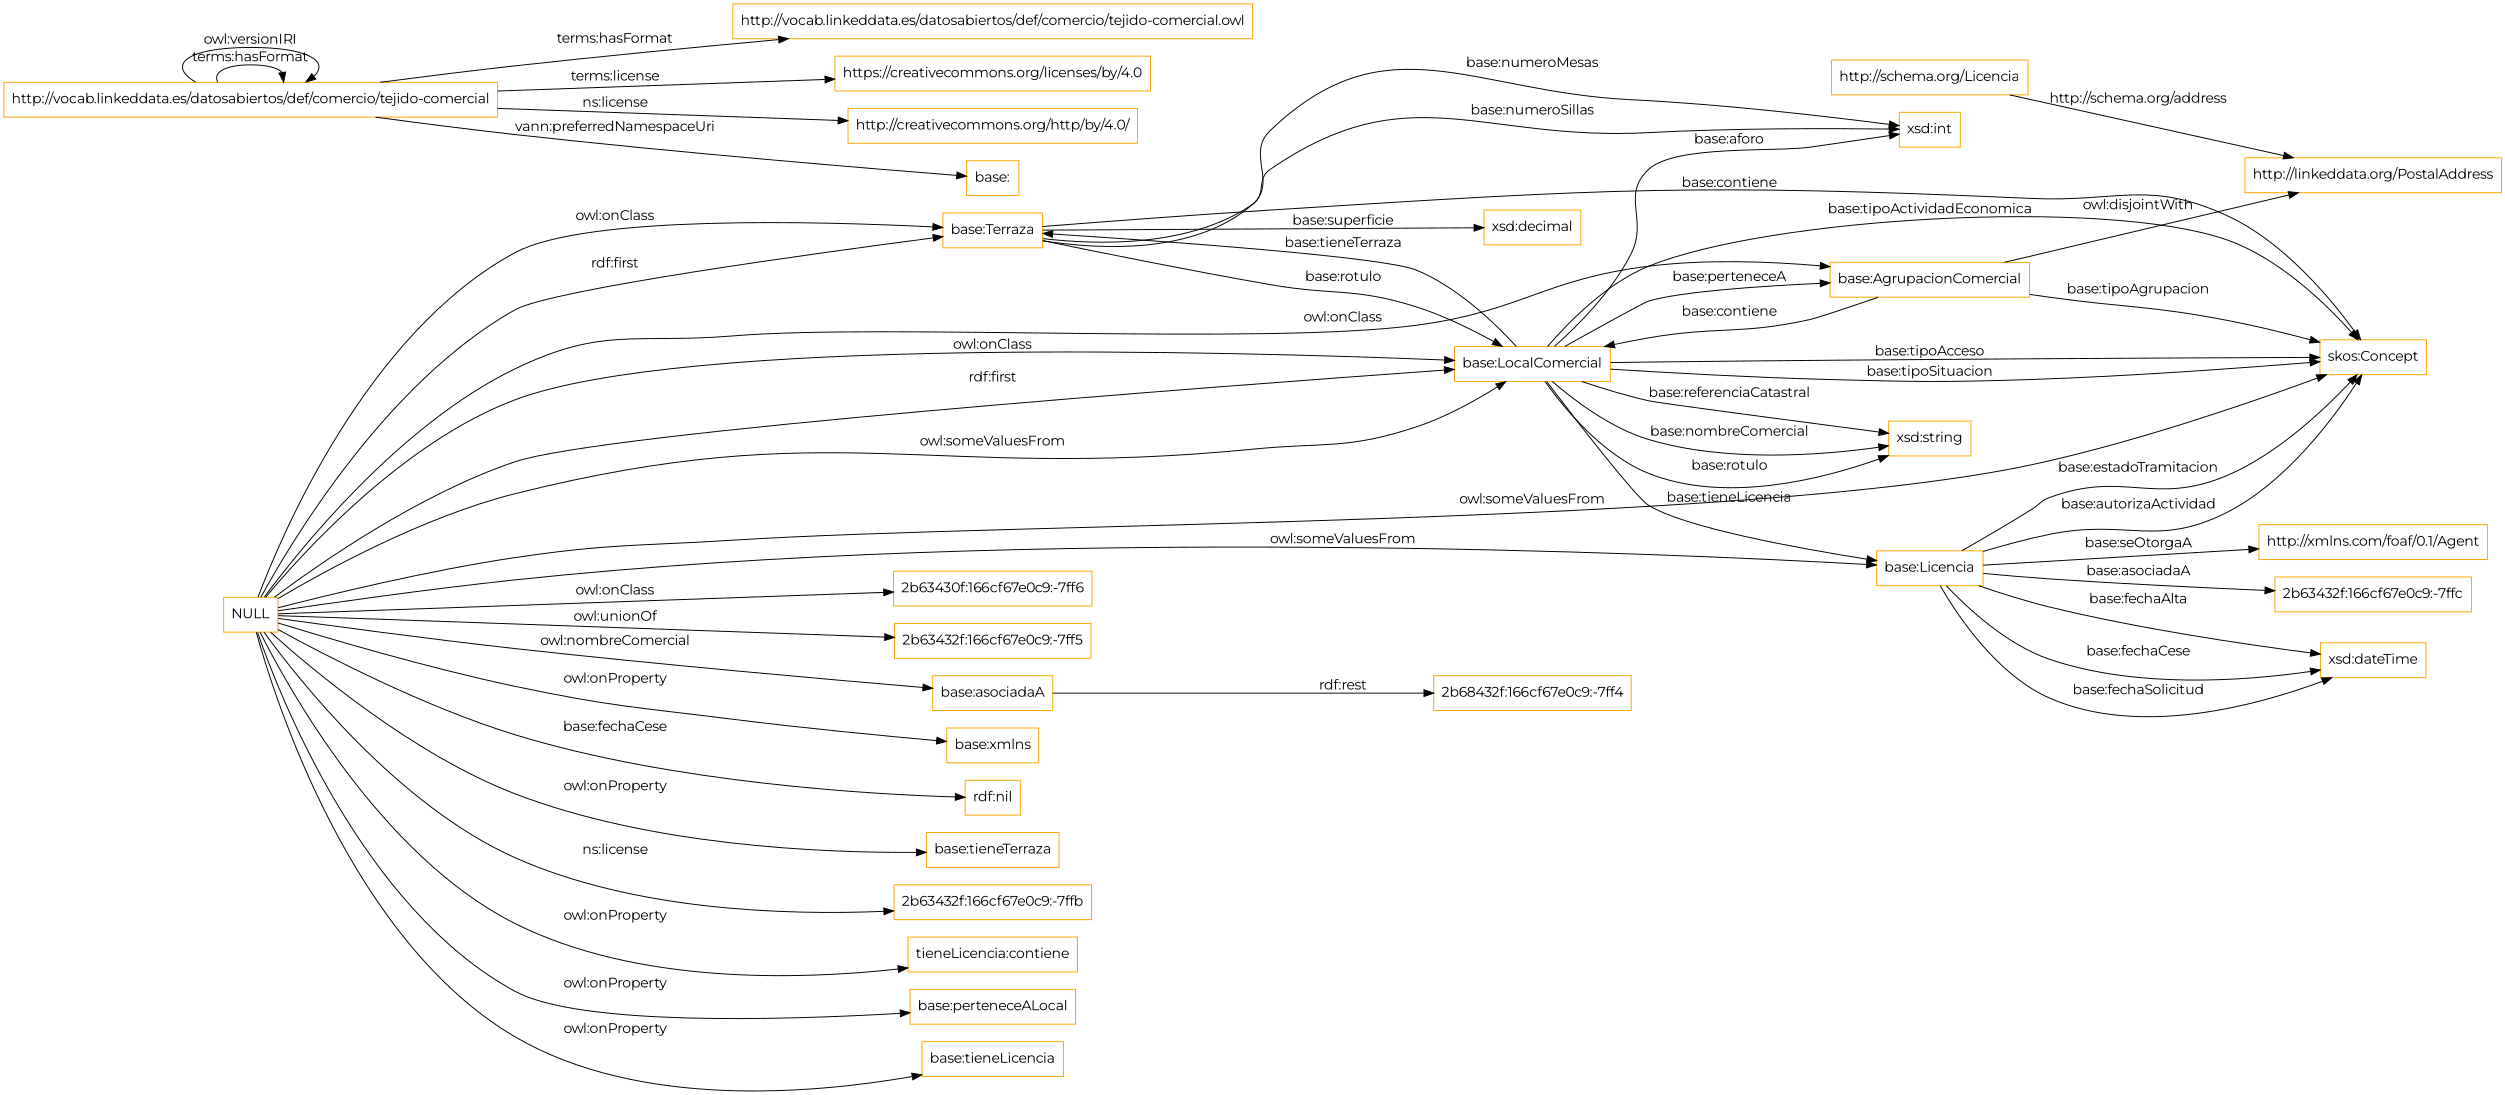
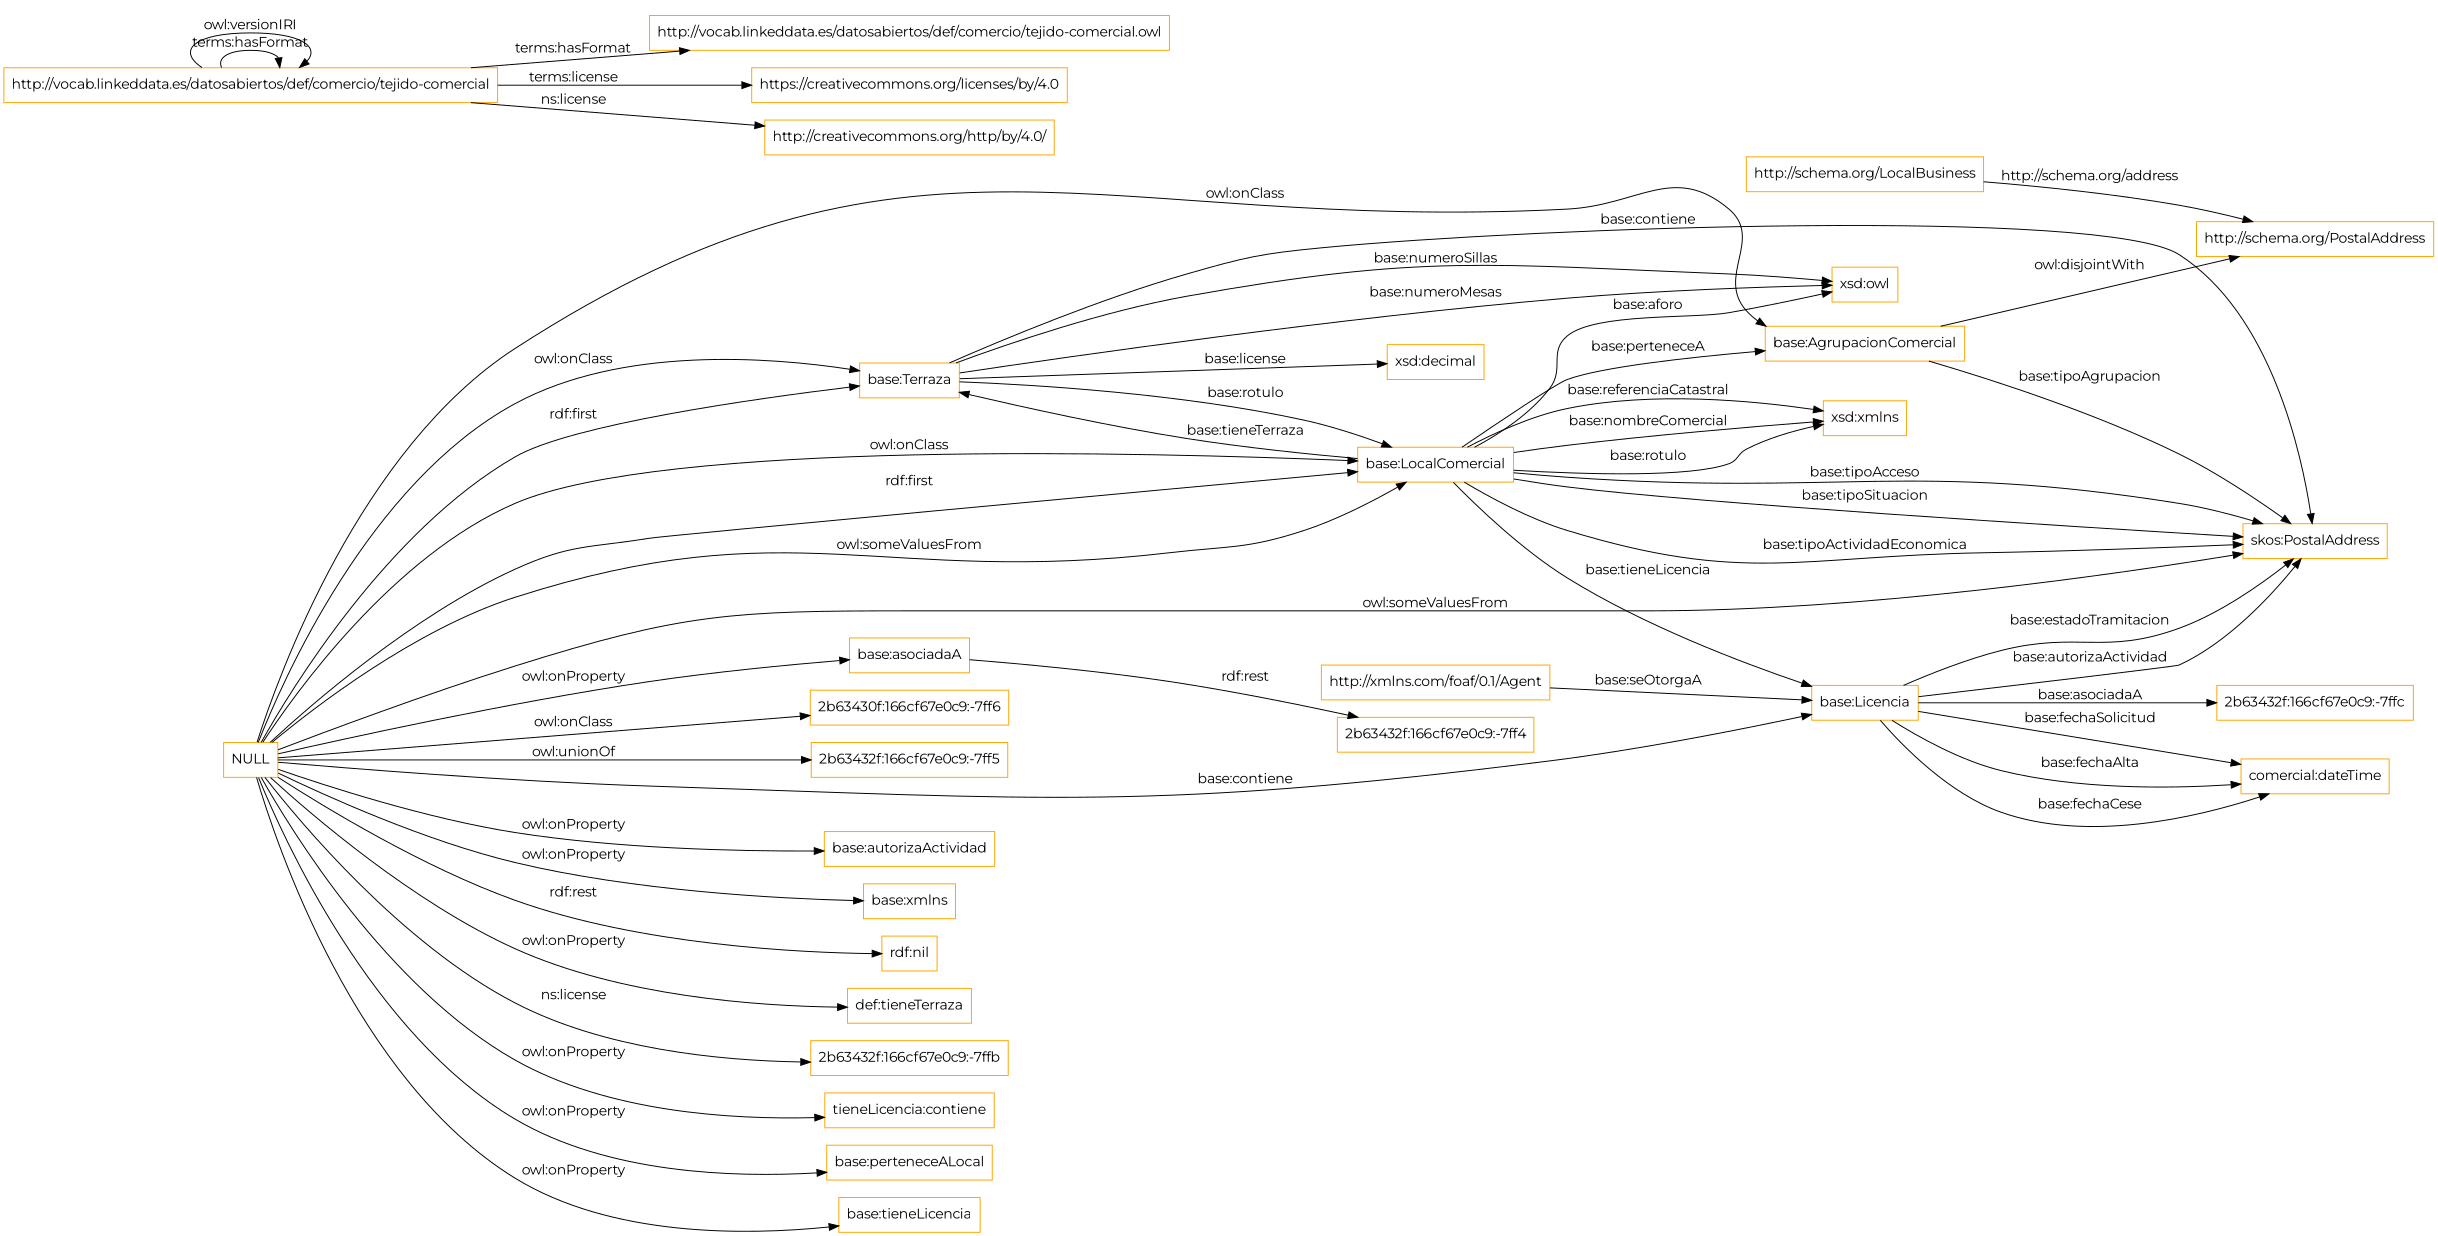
  digraph {
    fontname=Montserrat
    rankdir=LR
    node [color=orange fontname=Montserrat shape=rectangle]
    edge [fontname=Montserrat]
    "base:Terraza"
-   "skos:Concept"
+   "skos:Concept" [label="skos:PostalAddress"]
    "base:LocalComercial"
    "xsd:decimal"
-   "xsd:int"
+   "xsd:int" [label="xsd:owl"]
    "base:AgrupacionComercial"
    "base:Licencia"
-   "xsd:string"
-   "http://schema.org/PostalAddress" [label="http://linkeddata.org/PostalAddress"]
-   "http://schema.org/LocalBusiness" [label="http://schema.org/Licencia"]
+   "xsd:string" [label="xsd:xmlns"]
+   "http://schema.org/PostalAddress"
+   "http://schema.org/LocalBusiness"
    "http://xmlns.com/foaf/0.1/Agent"
    "2b63432f:166cf67e0c9:-7ffc"
-   "xsd:dateTime"
+   "xsd:dateTime" [label="comercial:dateTime"]
    NULL
    n15 [label="2b63430f:166cf67e0c9:-7ff6"]
    "2b63432f:166cf67e0c9:-7ff5"
    "base:asociadaA"
+   "base:autorizaActividad"
    n19 [label="base:xmlns"]
    "rdf:nil"
-   "base:tieneTerraza"
+   "base:tieneTerraza" [label="def:tieneTerraza"]
    "2b63432f:166cf67e0c9:-7ffb"
    n23 [label="tieneLicencia:contiene"]
    "base:perteneceALocal"
    "base:tieneLicencia"
-   "2b63432f:166cf67e0c9:-7ff4" [label="2b68432f:166cf67e0c9:-7ff4"]
+   "2b63432f:166cf67e0c9:-7ff4"
    "http://vocab.linkeddata.es/datosabiertos/def/comercio/tejido-comercial"
    "http://vocab.linkeddata.es/datosabiertos/def/comercio/tejido-comercial.owl"
    "https://creativecommons.org/licenses/by/4.0"
    n30 [label="http://creativecommons.org/http/by/4.0/"]
-   "base:"
    "base:Terraza" -> "skos:Concept" [label="base:contiene"]
    "base:Terraza" -> "base:LocalComercial" [label="base:rotulo"]
-   "base:Terraza" -> "xsd:decimal" [label="base:superficie"]
+   "base:Terraza" -> "xsd:decimal" [label="base:license"]
    "base:Terraza" -> "xsd:int" [label="base:numeroSillas"]
    "base:Terraza" -> "xsd:int" [label="base:numeroMesas"]
    "base:LocalComercial" -> "base:Terraza" [label="base:tieneTerraza"]
    "base:LocalComercial" -> "skos:Concept" [label="base:tipoActividadEconomica"]
    "base:LocalComercial" -> "skos:Concept" [label="base:tipoAcceso"]
    "base:LocalComercial" -> "skos:Concept" [label="base:tipoSituacion"]
    "base:LocalComercial" -> "xsd:int" [label="base:aforo"]
    "base:LocalComercial" -> "base:AgrupacionComercial" [label="base:perteneceA"]
    "base:LocalComercial" -> "base:Licencia" [label="base:tieneLicencia"]
    "base:LocalComercial" -> "xsd:string" [label="base:referenciaCatastral"]
    "base:LocalComercial" -> "xsd:string" [label="base:nombreComercial"]
    "base:LocalComercial" -> "xsd:string" [label="base:rotulo"]
    "base:AgrupacionComercial" -> "skos:Concept" [label="base:tipoAgrupacion"]
-   "base:AgrupacionComercial" -> "base:LocalComercial" [label="base:contiene"]
    "base:AgrupacionComercial" -> "http://schema.org/PostalAddress" [label="owl:disjointWith"]
    "base:Licencia" -> "skos:Concept" [label="base:autorizaActividad"]
    "base:Licencia" -> "skos:Concept" [label="base:estadoTramitacion"]
-   "base:Licencia" -> "http://xmlns.com/foaf/0.1/Agent" [label="base:seOtorgaA"]
+   "http://xmlns.com/foaf/0.1/Agent" -> "base:Licencia" [label="base:seOtorgaA"]
    "base:Licencia" -> "2b63432f:166cf67e0c9:-7ffc" [label="base:asociadaA"]
    "base:Licencia" -> "xsd:dateTime" [label="base:fechaCese"]
    "base:Licencia" -> "xsd:dateTime" [label="base:fechaSolicitud"]
    "base:Licencia" -> "xsd:dateTime" [label="base:fechaAlta"]
    "http://schema.org/LocalBusiness" -> "http://schema.org/PostalAddress" [label="http://schema.org/address"]
    NULL -> "base:Terraza" [label="rdf:first"]
    NULL -> "base:Terraza" [label="owl:onClass"]
    NULL -> "skos:Concept" [label="owl:someValuesFrom"]
    NULL -> "base:LocalComercial" [label="owl:someValuesFrom"]
    NULL -> "base:LocalComercial" [label="owl:onClass"]
    NULL -> "base:LocalComercial" [label="rdf:first"]
    NULL -> "base:AgrupacionComercial" [label="owl:onClass"]
-   NULL -> "base:Licencia" [label="owl:someValuesFrom"]
+   NULL -> "base:Licencia" [label="base:contiene"]
    NULL -> n15 [label="owl:onClass"]
    NULL -> "2b63432f:166cf67e0c9:-7ff5" [label="owl:unionOf"]
-   NULL -> "base:asociadaA" [label="owl:nombreComercial"]
+   NULL -> "base:asociadaA" [label="owl:onProperty"]
+   NULL -> "base:autorizaActividad" [label="owl:onProperty"]
    NULL -> n19 [label="owl:onProperty"]
-   NULL -> "rdf:nil" [label="base:fechaCese"]
+   NULL -> "rdf:nil" [label="rdf:rest"]
    NULL -> "base:tieneTerraza" [label="owl:onProperty"]
    NULL -> "2b63432f:166cf67e0c9:-7ffb" [label="ns:license"]
    NULL -> n23 [label="owl:onProperty"]
    NULL -> "base:perteneceALocal" [label="owl:onProperty"]
    NULL -> "base:tieneLicencia" [label="owl:onProperty"]
    "base:asociadaA" -> "2b63432f:166cf67e0c9:-7ff4" [label="rdf:rest"]
    "http://vocab.linkeddata.es/datosabiertos/def/comercio/tejido-comercial" -> "http://vocab.linkeddata.es/datosabiertos/def/comercio/tejido-comercial" [label="terms:hasFormat"]
    "http://vocab.linkeddata.es/datosabiertos/def/comercio/tejido-comercial" -> "http://vocab.linkeddata.es/datosabiertos/def/comercio/tejido-comercial" [label="owl:versionIRI"]
    "http://vocab.linkeddata.es/datosabiertos/def/comercio/tejido-comercial" -> "http://vocab.linkeddata.es/datosabiertos/def/comercio/tejido-comercial.owl" [label="terms:hasFormat"]
    "http://vocab.linkeddata.es/datosabiertos/def/comercio/tejido-comercial" -> "https://creativecommons.org/licenses/by/4.0" [label="terms:license"]
    "http://vocab.linkeddata.es/datosabiertos/def/comercio/tejido-comercial" -> n30 [label="ns:license"]
-   "http://vocab.linkeddata.es/datosabiertos/def/comercio/tejido-comercial" -> "base:" [label="vann:preferredNamespaceUri"]
  }
